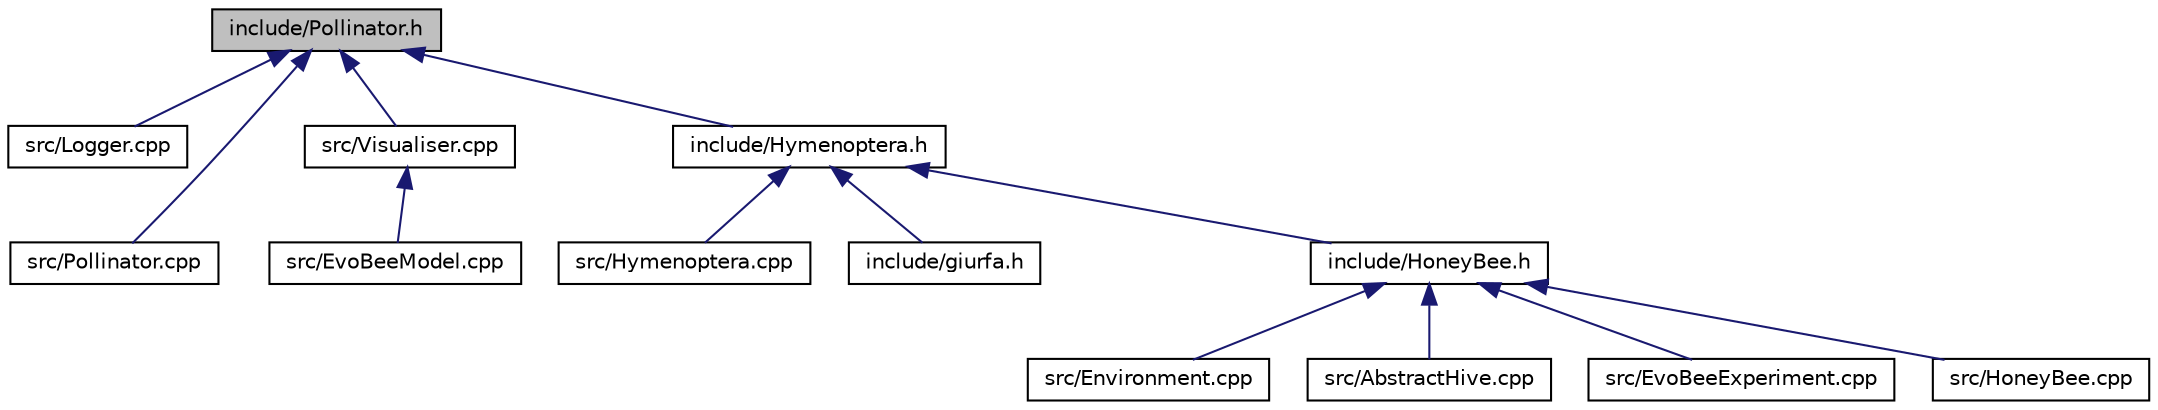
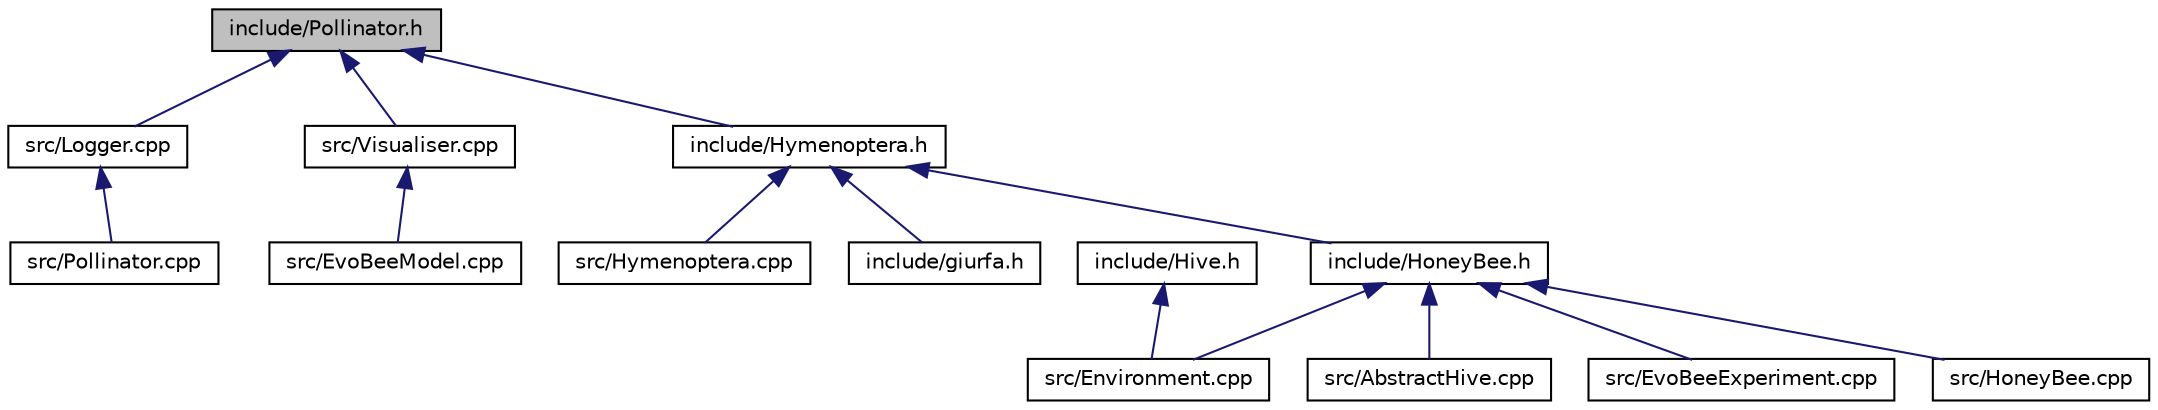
  digraph {
    node [color=black fillcolor=white fontname=Helvetica fontsize=10 shape=record style=filled]
    edge [color=midnightblue dir=back fontname=Helvetica fontsize=10 labelfontname=Helvetica labelfontsize=10 style=solid]
    n1 [fillcolor=grey75 fontcolor=black height=0.2 label="include/Pollinator.h" width=0.4]
    n2 [height=0.2 label="src/Logger.cpp" width=0.4]
    n3 [height=0.2 label="src/Pollinator.cpp" width=0.4]
    n4 [height=0.2 label="src/Visualiser.cpp" width=0.4]
    n5 [height=0.2 label="include/Hymenoptera.h" width=0.4]
    n6 [height=0.2 label="src/EvoBeeModel.cpp" width=0.4]
    n7 [height=0.2 label="src/Hymenoptera.cpp" width=0.4]
    n8 [height=0.2 label="include/giurfa.h" width=0.4]
    n9 [height=0.2 label="include/HoneyBee.h" width=0.4]
+   n10 [height=0.2 label="include/Hive.h" width=0.4]
    n11 [height=0.2 label="src/Environment.cpp" width=0.4]
    n12 [height=0.2 label="src/AbstractHive.cpp" width=0.4]
    n13 [height=0.2 label="src/EvoBeeExperiment.cpp" width=0.4]
    n14 [height=0.2 label="src/HoneyBee.cpp" width=0.4]
    n1 -> n2
-   n1 -> n3
+   n2 -> n3
    n1 -> n4
    n1 -> n5
    n4 -> n6
    n5 -> n7
    n5 -> n8
    n5 -> n9
    n9 -> n11
    n9 -> n12
    n9 -> n13
    n9 -> n14
+   n10 -> n11
  }
